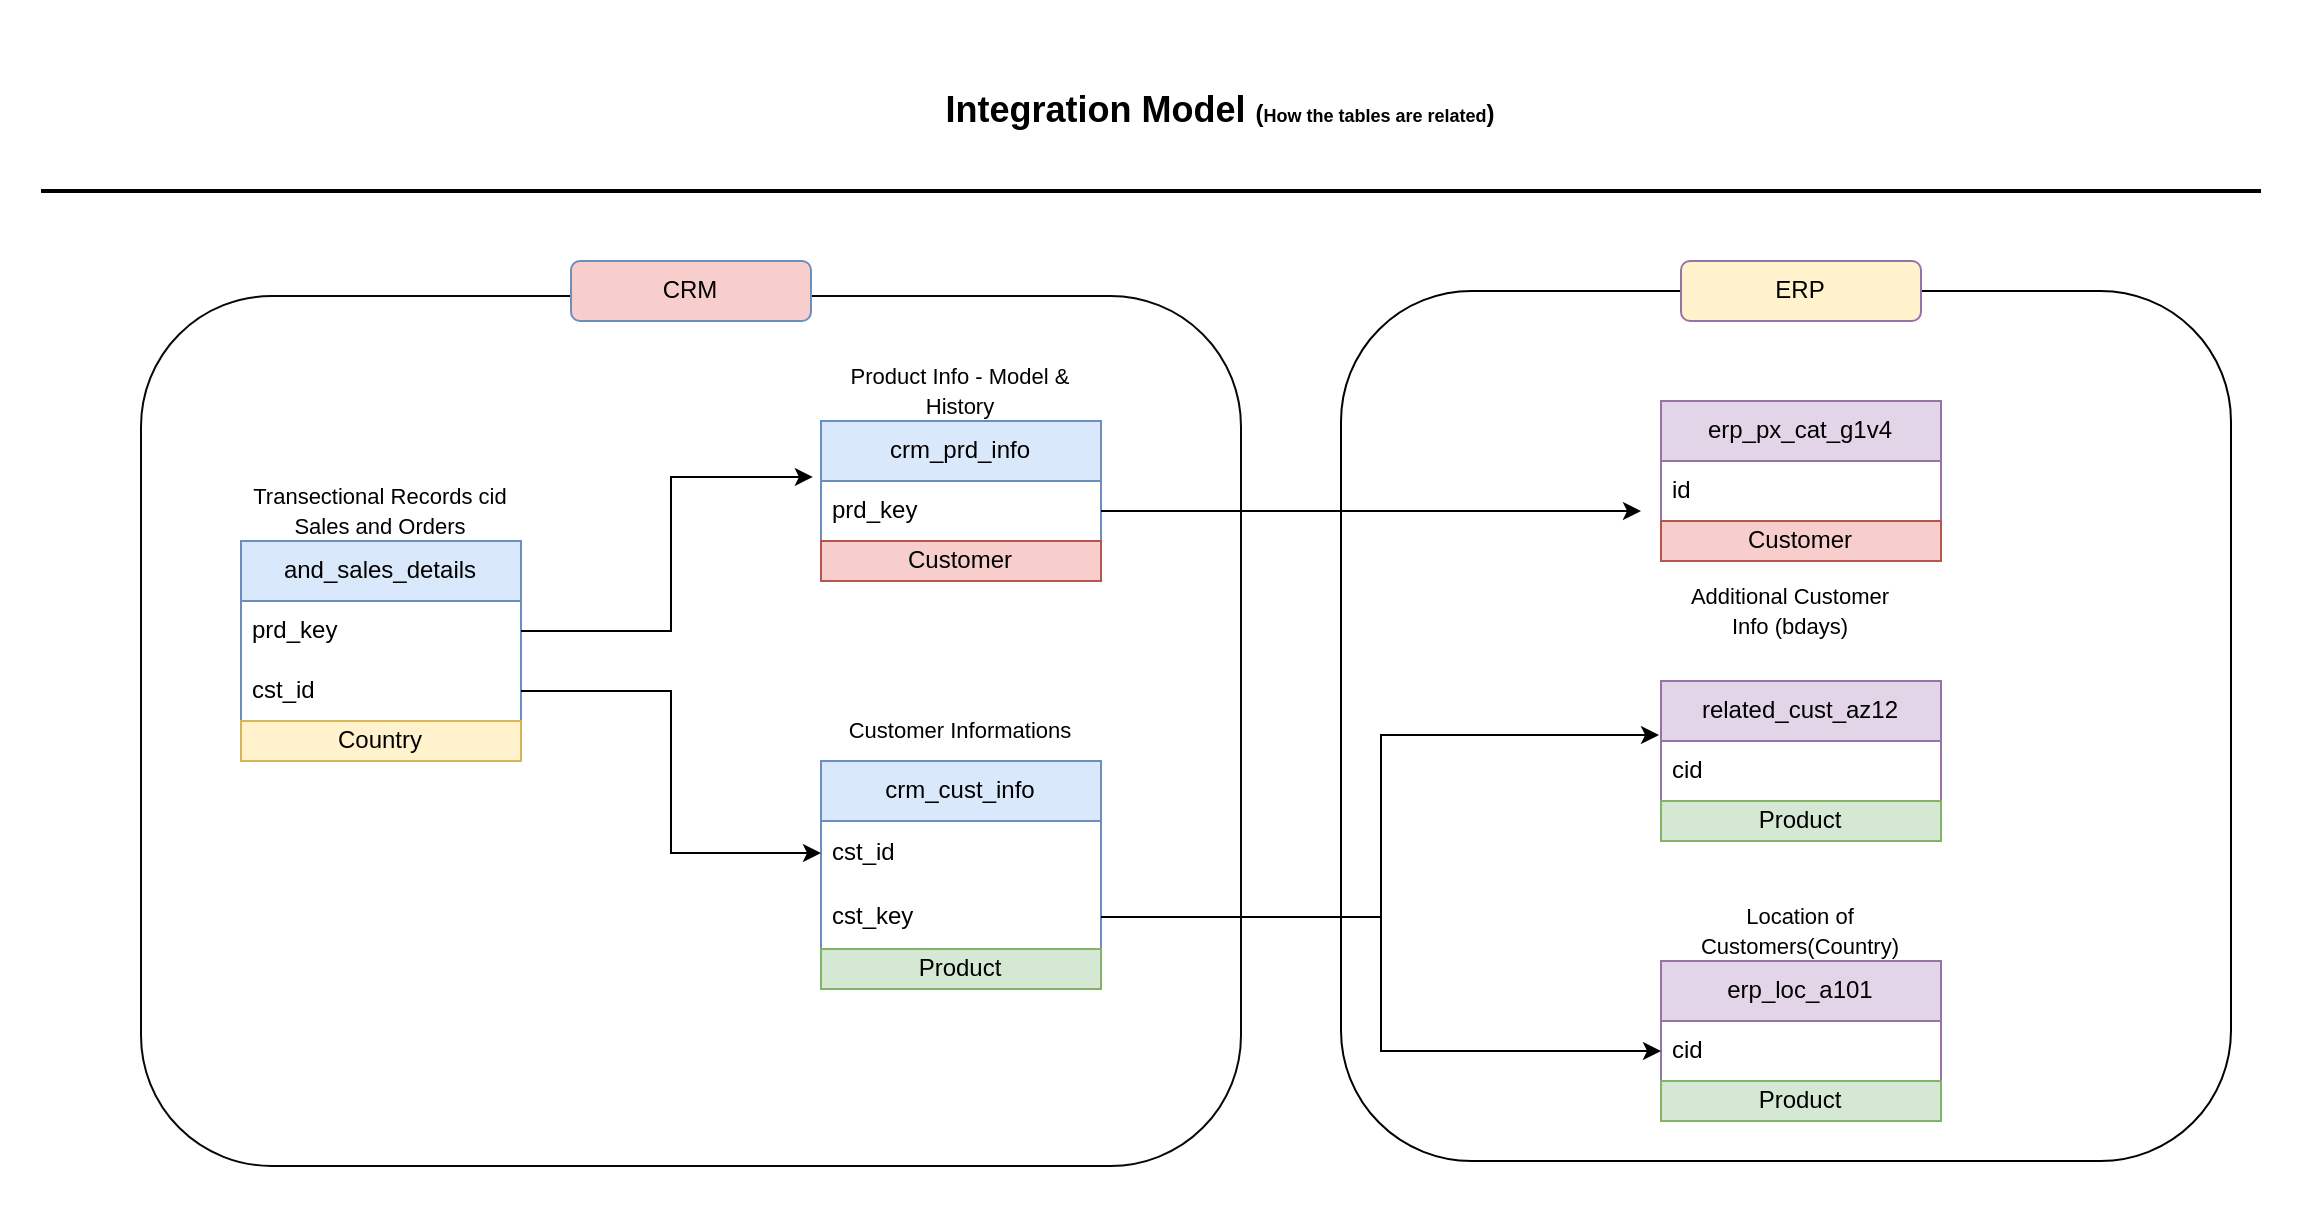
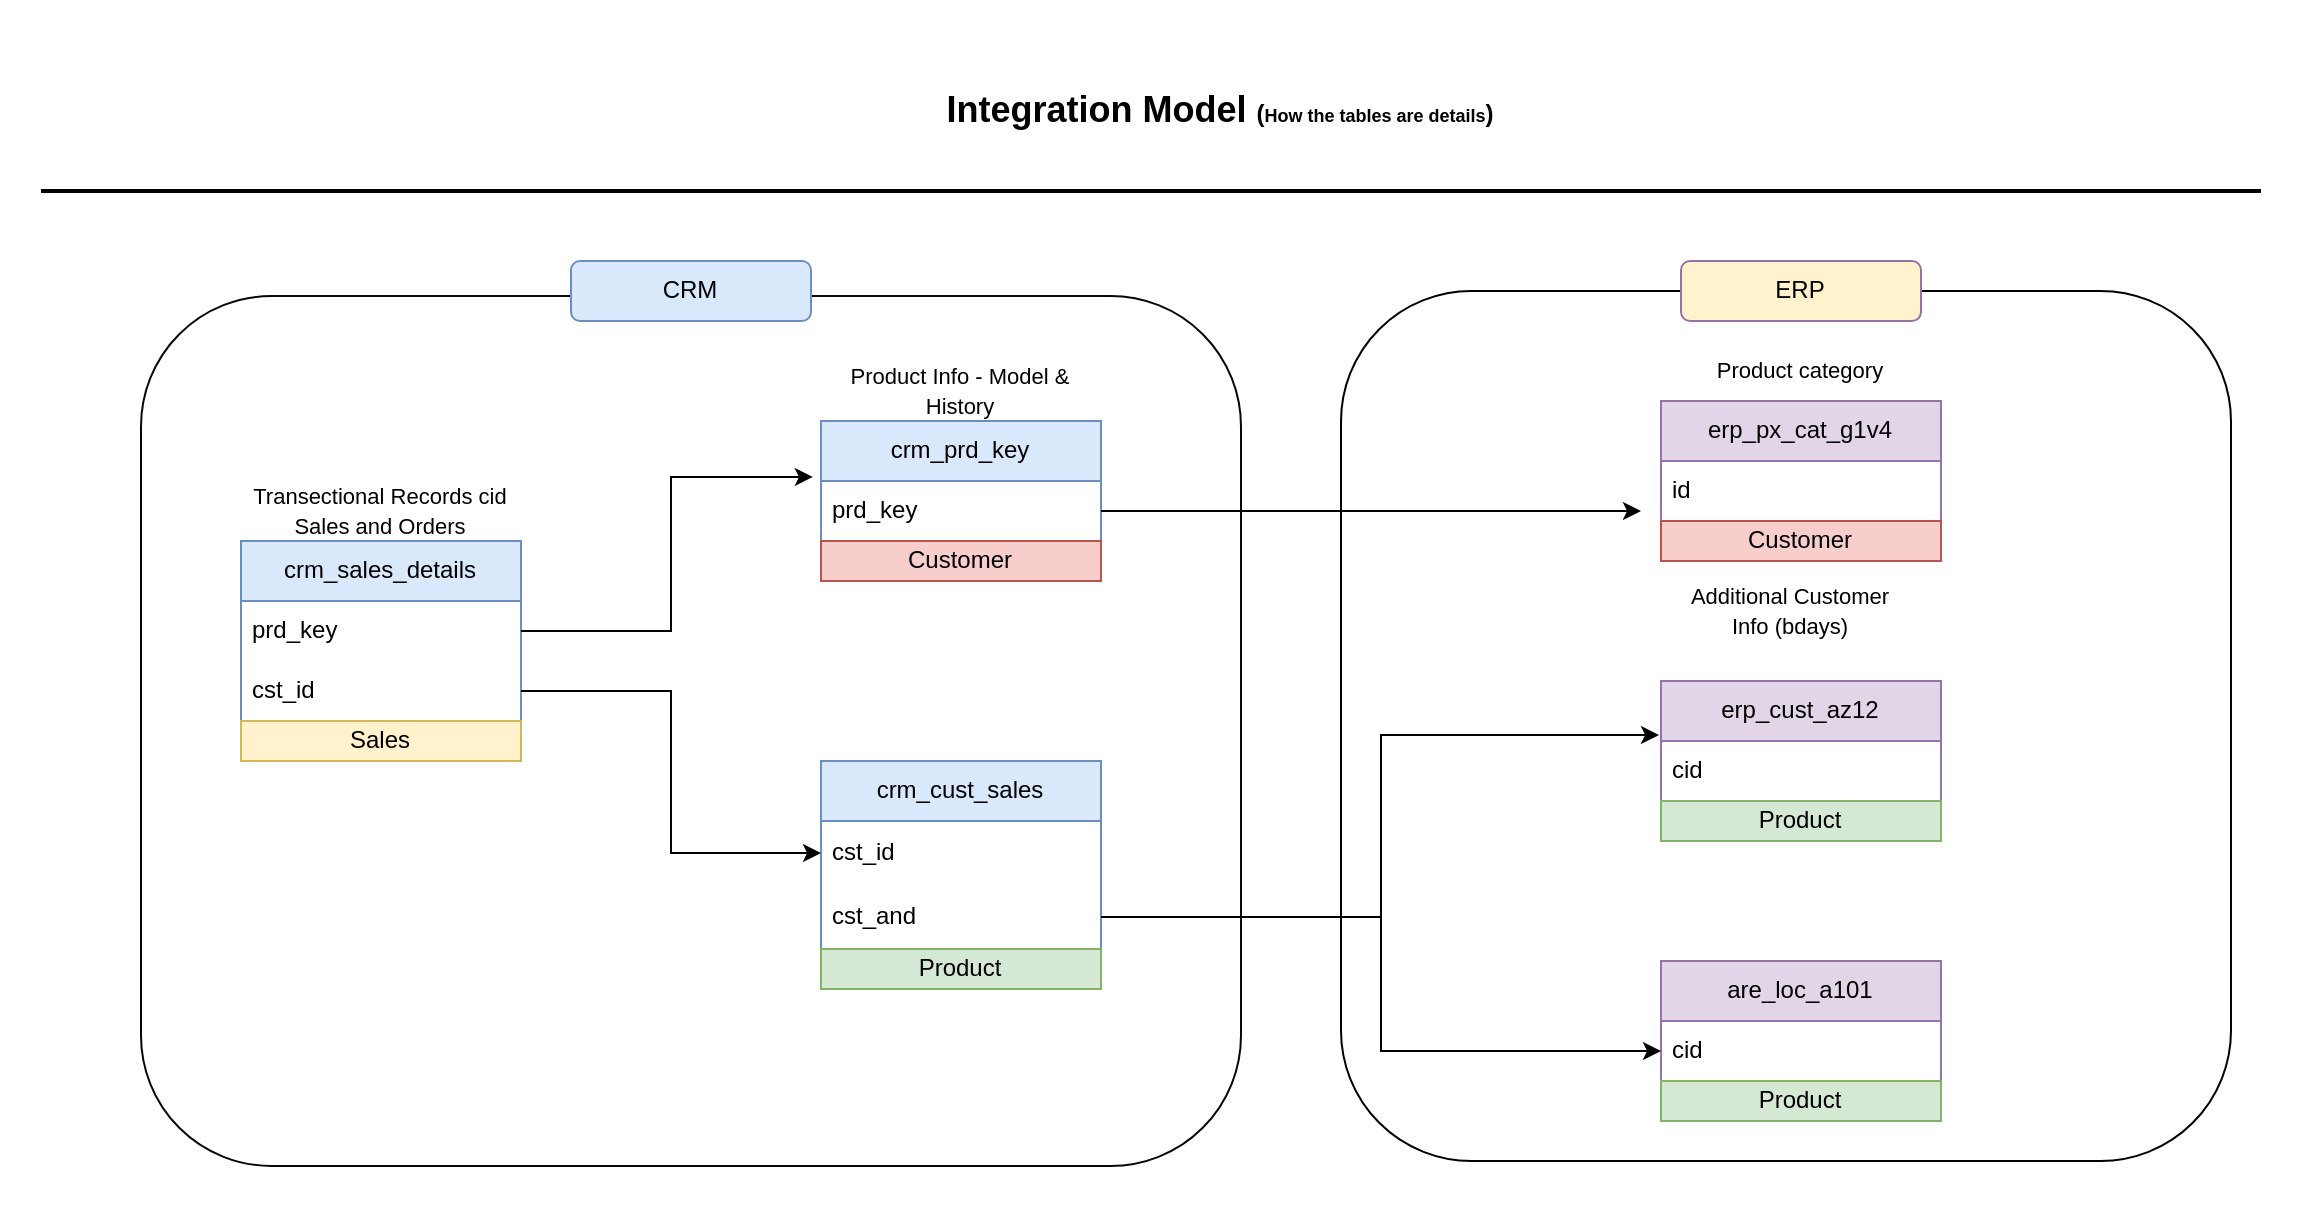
  <mxCell id="0" />
  <mxCell id="1" parent="0" />
- <mxCell id="2" value="crm_cust_info" style="swimlane;fontStyle=0;childLayout=stackLayout;horizontal=1;startSize=30;horizontalStack=0;resizeParent=1;resizeParentMax=0;resizeLast=0;collapsible=1;marginBottom=0;whiteSpace=wrap;html=1;fillColor=#dae8fc;strokeColor=#6c8ebf;" vertex="1" parent="1"><mxGeometry x="410" y="380" width="140" height="94" as="geometry" /></mxCell>
+ <mxCell id="2" value="crm_cust_sales" style="swimlane;fontStyle=0;childLayout=stackLayout;horizontal=1;startSize=30;horizontalStack=0;resizeParent=1;resizeParentMax=0;resizeLast=0;collapsible=1;marginBottom=0;whiteSpace=wrap;html=1;fillColor=#dae8fc;strokeColor=#6c8ebf;" vertex="1" parent="1"><mxGeometry x="410" y="380" width="140" height="94" as="geometry" /></mxCell>
  <mxCell id="3" value="cst_id" style="text;strokeColor=none;fillColor=none;align=left;verticalAlign=middle;spacingLeft=4;spacingRight=4;overflow=hidden;points=[[0,0.5],[1,0.5]];portConstraint=eastwest;rotatable=0;whiteSpace=wrap;html=1;" vertex="1" parent="2"><mxGeometry y="30" width="140" height="32" as="geometry" /></mxCell>
- <mxCell id="4" value="cst_key" style="text;strokeColor=none;fillColor=none;align=left;verticalAlign=middle;spacingLeft=4;spacingRight=4;overflow=hidden;points=[[0,0.5],[1,0.5]];portConstraint=eastwest;rotatable=0;whiteSpace=wrap;html=1;" vertex="1" parent="2"><mxGeometry y="62" width="140" height="32" as="geometry" /></mxCell>
- <mxCell id="5" value="&lt;font style=&quot;font-size: 11px;&quot;&gt;Customer Informations&lt;/font&gt;" style="text;html=1;align=center;verticalAlign=middle;whiteSpace=wrap;rounded=0;" vertex="1" parent="1"><mxGeometry x="420" y="350" width="120" height="30" as="geometry" /></mxCell>
- <mxCell id="6" value="and_sales_details" style="swimlane;fontStyle=0;childLayout=stackLayout;horizontal=1;startSize=30;horizontalStack=0;resizeParent=1;resizeParentMax=0;resizeLast=0;collapsible=1;marginBottom=0;whiteSpace=wrap;html=1;fillColor=#dae8fc;strokeColor=#6c8ebf;" vertex="1" parent="1"><mxGeometry x="120" y="270" width="140" height="90" as="geometry" /></mxCell>
+ <mxCell id="4" value="cst_and" style="text;strokeColor=none;fillColor=none;align=left;verticalAlign=middle;spacingLeft=4;spacingRight=4;overflow=hidden;points=[[0,0.5],[1,0.5]];portConstraint=eastwest;rotatable=0;whiteSpace=wrap;html=1;" vertex="1" parent="2"><mxGeometry y="62" width="140" height="32" as="geometry" /></mxCell>
+ <mxCell id="6" value="crm_sales_details" style="swimlane;fontStyle=0;childLayout=stackLayout;horizontal=1;startSize=30;horizontalStack=0;resizeParent=1;resizeParentMax=0;resizeLast=0;collapsible=1;marginBottom=0;whiteSpace=wrap;html=1;fillColor=#dae8fc;strokeColor=#6c8ebf;" vertex="1" parent="1"><mxGeometry x="120" y="270" width="140" height="90" as="geometry" /></mxCell>
  <mxCell id="7" value="prd_key" style="text;strokeColor=none;fillColor=none;align=left;verticalAlign=middle;spacingLeft=4;spacingRight=4;overflow=hidden;points=[[0,0.5],[1,0.5]];portConstraint=eastwest;rotatable=0;whiteSpace=wrap;html=1;" vertex="1" parent="6"><mxGeometry y="30" width="140" height="30" as="geometry" /></mxCell>
  <mxCell id="8" value="cst_id" style="text;strokeColor=none;fillColor=none;align=left;verticalAlign=middle;spacingLeft=4;spacingRight=4;overflow=hidden;points=[[0,0.5],[1,0.5]];portConstraint=eastwest;rotatable=0;whiteSpace=wrap;html=1;" vertex="1" parent="6"><mxGeometry y="60" width="140" height="30" as="geometry" /></mxCell>
  <mxCell id="9" value="&lt;font style=&quot;font-size: 11px;&quot;&gt;Transectional Records cid Sales and Orders&lt;/font&gt;" style="text;html=1;align=center;verticalAlign=middle;whiteSpace=wrap;rounded=0;" vertex="1" parent="1"><mxGeometry x="120" y="240" width="140" height="30" as="geometry" /></mxCell>
- <mxCell id="10" value="crm_prd_info" style="swimlane;fontStyle=0;childLayout=stackLayout;horizontal=1;startSize=30;horizontalStack=0;resizeParent=1;resizeParentMax=0;resizeLast=0;collapsible=1;marginBottom=0;whiteSpace=wrap;html=1;fillColor=#dae8fc;strokeColor=#6c8ebf;" vertex="1" parent="1"><mxGeometry x="410" y="210" width="140" height="60" as="geometry" /></mxCell>
+ <mxCell id="10" value="crm_prd_key" style="swimlane;fontStyle=0;childLayout=stackLayout;horizontal=1;startSize=30;horizontalStack=0;resizeParent=1;resizeParentMax=0;resizeLast=0;collapsible=1;marginBottom=0;whiteSpace=wrap;html=1;fillColor=#dae8fc;strokeColor=#6c8ebf;" vertex="1" parent="1"><mxGeometry x="410" y="210" width="140" height="60" as="geometry" /></mxCell>
  <mxCell id="11" value="prd_key" style="text;strokeColor=none;fillColor=none;align=left;verticalAlign=middle;spacingLeft=4;spacingRight=4;overflow=hidden;points=[[0,0.5],[1,0.5]];portConstraint=eastwest;rotatable=0;whiteSpace=wrap;html=1;" vertex="1" parent="10"><mxGeometry y="30" width="140" height="30" as="geometry" /></mxCell>
  <mxCell id="12" value="&lt;font style=&quot;font-size: 11px;&quot;&gt;Product Info - Model &amp;amp; History&lt;/font&gt;" style="text;html=1;align=center;verticalAlign=middle;whiteSpace=wrap;rounded=0;" vertex="1" parent="1"><mxGeometry x="420" y="180" width="120" height="30" as="geometry" /></mxCell>
  <mxCell id="13" style="edgeStyle=orthogonalEdgeStyle;rounded=0;orthogonalLoop=1;jettySize=auto;html=1;entryX=-0.029;entryY=-0.067;entryDx=0;entryDy=0;entryPerimeter=0;" edge="1" parent="1" source="7" target="11"><mxGeometry relative="1" as="geometry" /></mxCell>
  <mxCell id="14" style="edgeStyle=orthogonalEdgeStyle;rounded=0;orthogonalLoop=1;jettySize=auto;html=1;entryX=0;entryY=0.5;entryDx=0;entryDy=0;" edge="1" parent="1" source="8" target="3"><mxGeometry relative="1" as="geometry" /></mxCell>
- <mxCell id="15" value="&lt;div&gt;&lt;span style=&quot;background-color: transparent; color: light-dark(rgb(0, 0, 0), rgb(255, 255, 255));&quot;&gt;related_cust_az12&lt;/span&gt;&lt;/div&gt;" style="swimlane;fontStyle=0;childLayout=stackLayout;horizontal=1;startSize=30;horizontalStack=0;resizeParent=1;resizeParentMax=0;resizeLast=0;collapsible=1;marginBottom=0;whiteSpace=wrap;html=1;fillColor=#e1d5e7;strokeColor=#9673a6;" vertex="1" parent="1"><mxGeometry x="830" y="340" width="140" height="60" as="geometry" /></mxCell>
+ <mxCell id="15" value="&lt;div&gt;&lt;span style=&quot;background-color: transparent; color: light-dark(rgb(0, 0, 0), rgb(255, 255, 255));&quot;&gt;erp_cust_az12&lt;/span&gt;&lt;/div&gt;" style="swimlane;fontStyle=0;childLayout=stackLayout;horizontal=1;startSize=30;horizontalStack=0;resizeParent=1;resizeParentMax=0;resizeLast=0;collapsible=1;marginBottom=0;whiteSpace=wrap;html=1;fillColor=#e1d5e7;strokeColor=#9673a6;" vertex="1" parent="1"><mxGeometry x="830" y="340" width="140" height="60" as="geometry" /></mxCell>
  <mxCell id="16" value="cid" style="text;strokeColor=none;fillColor=none;align=left;verticalAlign=middle;spacingLeft=4;spacingRight=4;overflow=hidden;points=[[0,0.5],[1,0.5]];portConstraint=eastwest;rotatable=0;whiteSpace=wrap;html=1;" vertex="1" parent="15"><mxGeometry y="30" width="140" height="30" as="geometry" /></mxCell>
  <mxCell id="17" value="&lt;font style=&quot;font-size: 11px;&quot;&gt;Additional Customer Info (bdays)&lt;/font&gt;" style="text;html=1;align=center;verticalAlign=middle;whiteSpace=wrap;rounded=0;" vertex="1" parent="1"><mxGeometry x="835" y="290" width="120" height="30" as="geometry" /></mxCell>
  <mxCell id="18" style="edgeStyle=orthogonalEdgeStyle;rounded=0;orthogonalLoop=1;jettySize=auto;html=1;entryX=-0.007;entryY=-0.1;entryDx=0;entryDy=0;entryPerimeter=0;" edge="1" parent="1" source="4" target="16"><mxGeometry relative="1" as="geometry" /></mxCell>
- <mxCell id="19" value="&lt;div&gt;&lt;span style=&quot;background-color: transparent; color: light-dark(rgb(0, 0, 0), rgb(255, 255, 255));&quot;&gt;erp_loc_a101&lt;/span&gt;&lt;/div&gt;" style="swimlane;fontStyle=0;childLayout=stackLayout;horizontal=1;startSize=30;horizontalStack=0;resizeParent=1;resizeParentMax=0;resizeLast=0;collapsible=1;marginBottom=0;whiteSpace=wrap;html=1;fillColor=#e1d5e7;strokeColor=#9673a6;" vertex="1" parent="1"><mxGeometry x="830" y="480" width="140" height="60" as="geometry" /></mxCell>
+ <mxCell id="19" value="&lt;div&gt;&lt;span style=&quot;background-color: transparent; color: light-dark(rgb(0, 0, 0), rgb(255, 255, 255));&quot;&gt;are_loc_a101&lt;/span&gt;&lt;/div&gt;" style="swimlane;fontStyle=0;childLayout=stackLayout;horizontal=1;startSize=30;horizontalStack=0;resizeParent=1;resizeParentMax=0;resizeLast=0;collapsible=1;marginBottom=0;whiteSpace=wrap;html=1;fillColor=#e1d5e7;strokeColor=#9673a6;" vertex="1" parent="1"><mxGeometry x="830" y="480" width="140" height="60" as="geometry" /></mxCell>
  <mxCell id="20" value="cid" style="text;strokeColor=none;fillColor=none;align=left;verticalAlign=middle;spacingLeft=4;spacingRight=4;overflow=hidden;points=[[0,0.5],[1,0.5]];portConstraint=eastwest;rotatable=0;whiteSpace=wrap;html=1;" vertex="1" parent="19"><mxGeometry y="30" width="140" height="30" as="geometry" /></mxCell>
- <mxCell id="21" value="&lt;font style=&quot;font-size: 11px;&quot;&gt;Location of Customers(Country)&lt;/font&gt;" style="text;html=1;align=center;verticalAlign=middle;whiteSpace=wrap;rounded=0;" vertex="1" parent="1"><mxGeometry x="840" y="450" width="120" height="30" as="geometry" /></mxCell>
  <mxCell id="22" style="edgeStyle=orthogonalEdgeStyle;rounded=0;orthogonalLoop=1;jettySize=auto;html=1;entryX=0;entryY=0.5;entryDx=0;entryDy=0;" edge="1" parent="1" source="4" target="20"><mxGeometry relative="1" as="geometry" /></mxCell>
  <mxCell id="23" value="&lt;div&gt;&lt;span style=&quot;background-color: transparent; color: light-dark(rgb(0, 0, 0), rgb(255, 255, 255));&quot;&gt;erp_px_cat_g1v4&lt;/span&gt;&lt;/div&gt;" style="swimlane;fontStyle=0;childLayout=stackLayout;horizontal=1;startSize=30;horizontalStack=0;resizeParent=1;resizeParentMax=0;resizeLast=0;collapsible=1;marginBottom=0;whiteSpace=wrap;html=1;fillColor=#e1d5e7;strokeColor=#9673a6;" vertex="1" parent="1"><mxGeometry x="830" y="200" width="140" height="60" as="geometry" /></mxCell>
  <mxCell id="24" value="id" style="text;strokeColor=none;fillColor=none;align=left;verticalAlign=middle;spacingLeft=4;spacingRight=4;overflow=hidden;points=[[0,0.5],[1,0.5]];portConstraint=eastwest;rotatable=0;whiteSpace=wrap;html=1;" vertex="1" parent="23"><mxGeometry y="30" width="140" height="30" as="geometry" /></mxCell>
- <mxCell id="26" value="&lt;font style=&quot;font-size: 18px;&quot;&gt;&lt;b style=&quot;&quot;&gt;Integration Model &lt;/b&gt;&lt;/font&gt;&lt;b&gt;(&lt;font style=&quot;font-size: 9px;&quot;&gt;How the tables are related&lt;/font&gt;)&lt;/b&gt;" style="text;html=1;align=center;verticalAlign=middle;whiteSpace=wrap;rounded=0;" vertex="1" parent="1"><mxGeometry x="450" y="20" width="320" height="70" as="geometry" /></mxCell>
+ <mxCell id="25" value="&lt;font style=&quot;font-size: 11px;&quot;&gt;Product category&lt;/font&gt;" style="text;html=1;align=center;verticalAlign=middle;whiteSpace=wrap;rounded=0;" vertex="1" parent="1"><mxGeometry x="840" y="170" width="120" height="30" as="geometry" /></mxCell>
+ <mxCell id="26" value="&lt;font style=&quot;font-size: 18px;&quot;&gt;&lt;b style=&quot;&quot;&gt;Integration Model &lt;/b&gt;&lt;/font&gt;&lt;b&gt;(&lt;font style=&quot;font-size: 9px;&quot;&gt;How the tables are details&lt;/font&gt;)&lt;/b&gt;" style="text;html=1;align=center;verticalAlign=middle;whiteSpace=wrap;rounded=0;" vertex="1" parent="1"><mxGeometry x="450" y="20" width="320" height="70" as="geometry" /></mxCell>
  <mxCell id="27" value="" style="rounded=1;whiteSpace=wrap;html=1;fillColor=none;strokeColor=light-dark(#080808, #996500);" vertex="1" parent="1"><mxGeometry x="70" y="147.5" width="550" height="435" as="geometry" /></mxCell>
- <mxCell id="28" value="CRM" style="rounded=1;whiteSpace=wrap;html=1;fillColor=#f8cecc;strokeColor=#6c8ebf;" vertex="1" parent="1"><mxGeometry x="285" y="130" width="120" height="30" as="geometry" /></mxCell>
+ <mxCell id="28" value="CRM" style="rounded=1;whiteSpace=wrap;html=1;fillColor=#dae8fc;strokeColor=#6c8ebf;" vertex="1" parent="1"><mxGeometry x="285" y="130" width="120" height="30" as="geometry" /></mxCell>
  <mxCell id="29" value="" style="rounded=1;whiteSpace=wrap;html=1;fillColor=none;" vertex="1" parent="1"><mxGeometry x="670" y="145" width="445" height="435" as="geometry" /></mxCell>
  <mxCell id="30" value="ERP" style="rounded=1;whiteSpace=wrap;html=1;fillColor=#fff2cc;strokeColor=#9673a6;" vertex="1" parent="1"><mxGeometry x="840" y="130" width="120" height="30" as="geometry" /></mxCell>
  <mxCell id="31" value="Customer" style="text;html=1;align=center;verticalAlign=middle;whiteSpace=wrap;rounded=0;fillColor=#f8cecc;strokeColor=#b85450;" vertex="1" parent="1"><mxGeometry x="410" y="270" width="140" height="20" as="geometry" /></mxCell>
  <mxCell id="32" value="Customer" style="text;html=1;align=center;verticalAlign=middle;whiteSpace=wrap;rounded=0;fillColor=#f8cecc;strokeColor=#b85450;" vertex="1" parent="1"><mxGeometry x="830" y="260" width="140" height="20" as="geometry" /></mxCell>
  <mxCell id="33" value="Product" style="text;html=1;align=center;verticalAlign=middle;whiteSpace=wrap;rounded=0;fillColor=#d5e8d4;strokeColor=#82b366;" vertex="1" parent="1"><mxGeometry x="410" y="474" width="140" height="20" as="geometry" /></mxCell>
  <mxCell id="34" value="Product" style="text;html=1;align=center;verticalAlign=middle;whiteSpace=wrap;rounded=0;fillColor=#d5e8d4;strokeColor=#82b366;" vertex="1" parent="1"><mxGeometry x="830" y="400" width="140" height="20" as="geometry" /></mxCell>
  <mxCell id="35" value="Product" style="text;html=1;align=center;verticalAlign=middle;whiteSpace=wrap;rounded=0;fillColor=#d5e8d4;strokeColor=#82b366;" vertex="1" parent="1"><mxGeometry x="830" y="540" width="140" height="20" as="geometry" /></mxCell>
  <mxCell id="36" style="edgeStyle=orthogonalEdgeStyle;rounded=0;orthogonalLoop=1;jettySize=auto;html=1;" edge="1" parent="1" source="11"><mxGeometry relative="1" as="geometry"><mxPoint x="820" y="255" as="targetPoint" /></mxGeometry></mxCell>
- <mxCell id="37" value="Country" style="text;html=1;align=center;verticalAlign=middle;whiteSpace=wrap;rounded=0;fillColor=#fff2cc;strokeColor=#d6b656;" vertex="1" parent="1"><mxGeometry x="120" y="360" width="140" height="20" as="geometry" /></mxCell>
+ <mxCell id="37" value="Sales" style="text;html=1;align=center;verticalAlign=middle;whiteSpace=wrap;rounded=0;fillColor=#fff2cc;strokeColor=#d6b656;" vertex="1" parent="1"><mxGeometry x="120" y="360" width="140" height="20" as="geometry" /></mxCell>
  <mxCell id="38" value="" style="line;strokeWidth=2;html=1;" vertex="1" parent="1"><mxGeometry x="20" y="90" width="1110" height="10" as="geometry" /></mxCell>
